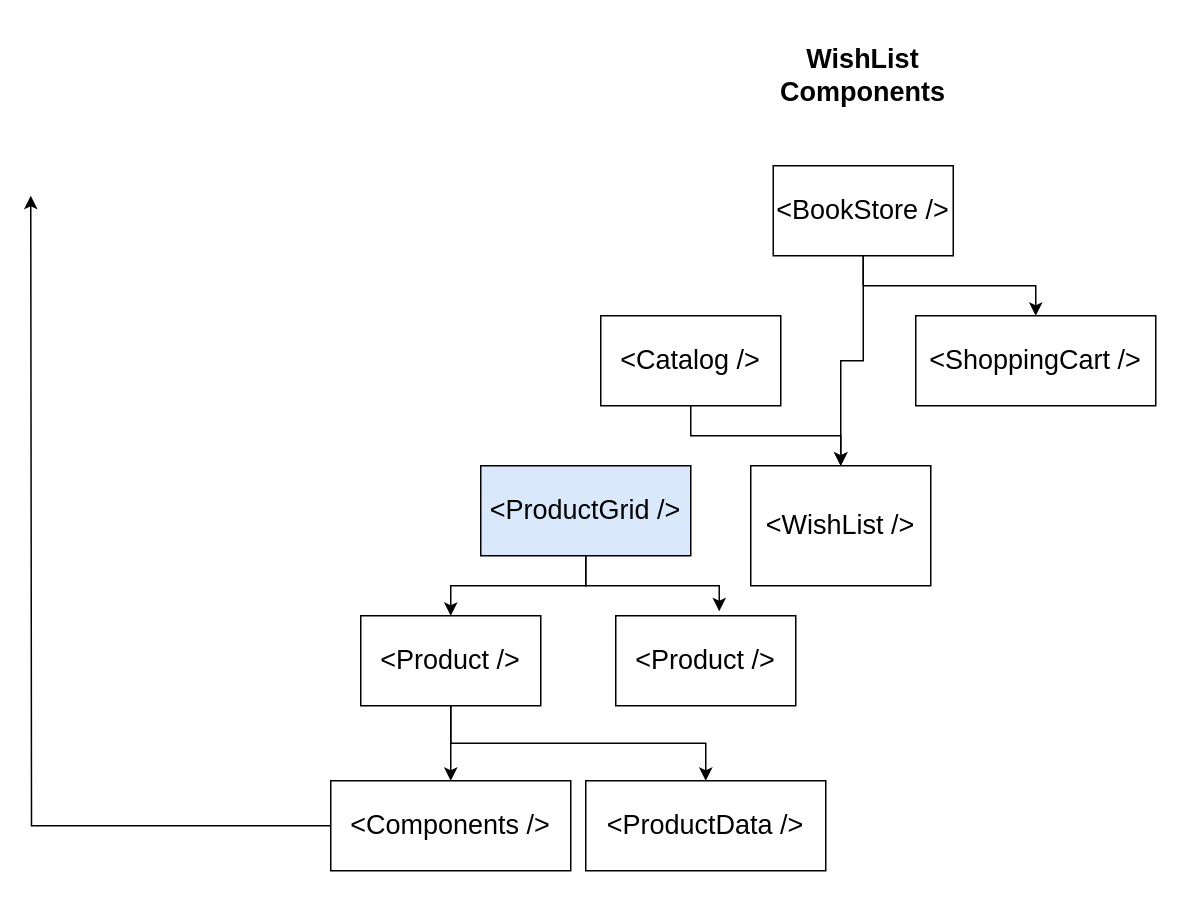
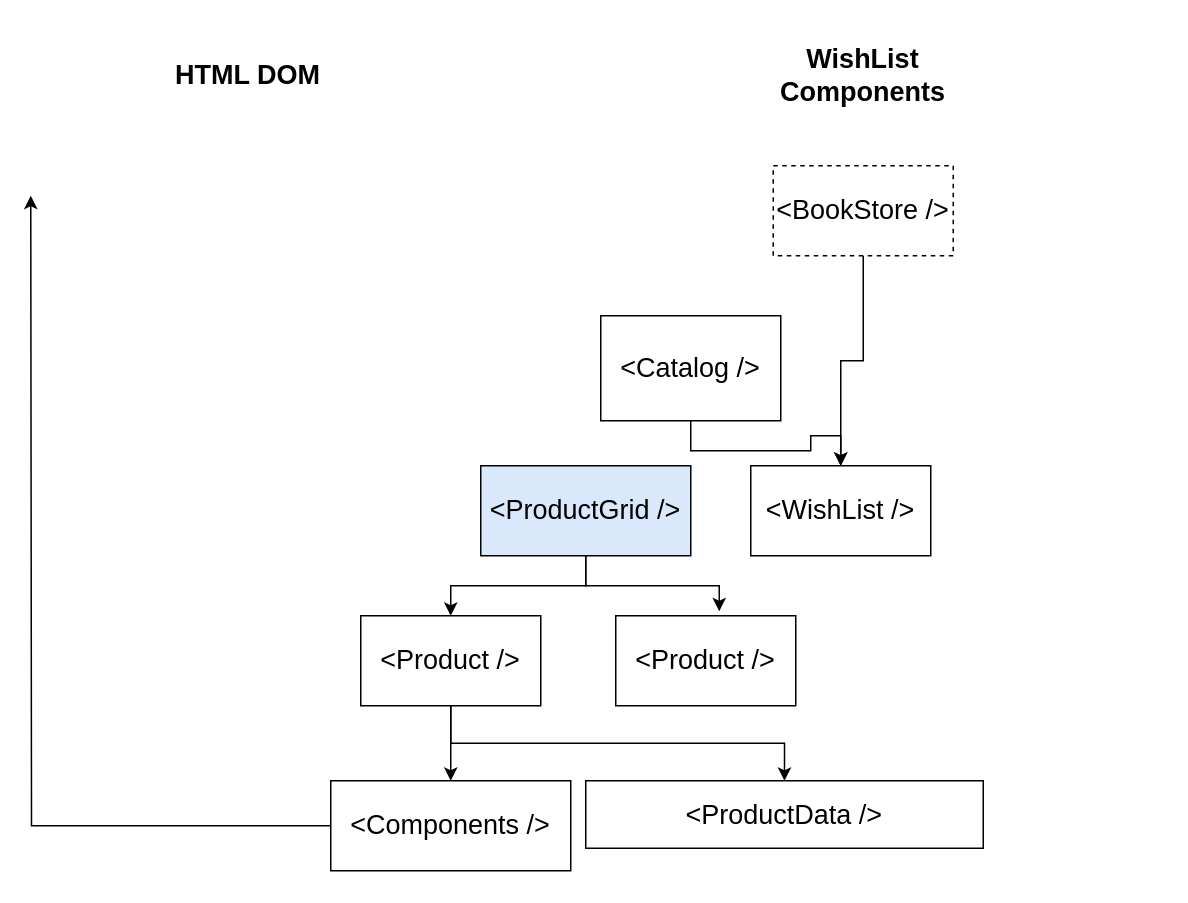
  <mxCell id="0" />
  <mxCell id="1" parent="0" />
+ <mxCell id="2" value="HTML DOM" style="text;html=1;strokeColor=none;fillColor=none;align=center;verticalAlign=middle;whiteSpace=wrap;rounded=0;fontSize=18;fontStyle=1" vertex="1" parent="1"><mxGeometry x="100" y="20" width="130" height="60" as="geometry" /></mxCell>
  <mxCell id="3" value="WishList Components" style="text;html=1;strokeColor=none;fillColor=none;align=center;verticalAlign=middle;whiteSpace=wrap;rounded=0;fontSize=18;fontStyle=1" vertex="1" parent="1"><mxGeometry x="510" y="20" width="130" height="60" as="geometry" /></mxCell>
  <mxCell id="4" style="edgeStyle=orthogonalEdgeStyle;rounded=0;orthogonalLoop=1;jettySize=auto;html=1;exitX=0.5;exitY=1;exitDx=0;exitDy=0;fontSize=18;" edge="1" parent="1" source="6" target="13"><mxGeometry relative="1" as="geometry" /></mxCell>
- <mxCell id="5" style="edgeStyle=orthogonalEdgeStyle;rounded=0;orthogonalLoop=1;jettySize=auto;html=1;exitX=0.5;exitY=1;exitDx=0;exitDy=0;fontSize=18;" edge="1" parent="1" source="6" target="9"><mxGeometry relative="1" as="geometry" /></mxCell>
- <mxCell id="6" value="&amp;lt;BookStore /&amp;gt;" style="rounded=0;whiteSpace=wrap;html=1;fontSize=18;" vertex="1" parent="1"><mxGeometry x="515" y="110" width="120" height="60" as="geometry" /></mxCell>
+ <mxCell id="6" value="&amp;lt;BookStore /&amp;gt;" style="rounded=0;whiteSpace=wrap;html=1;fontSize=18;dashed=1;" vertex="1" parent="1"><mxGeometry x="515" y="110" width="120" height="60" as="geometry" /></mxCell>
  <mxCell id="7" style="edgeStyle=orthogonalEdgeStyle;rounded=0;orthogonalLoop=1;jettySize=auto;html=1;exitX=0.5;exitY=1;exitDx=0;exitDy=0;entryX=0.5;entryY=0;entryDx=0;entryDy=0;fontSize=18;" edge="1" parent="1" source="8" target="13"><mxGeometry relative="1" as="geometry" /></mxCell>
- <mxCell id="8" value="&amp;lt;Catalog /&amp;gt;" style="rounded=0;whiteSpace=wrap;html=1;fontSize=18;" vertex="1" parent="1"><mxGeometry x="400" y="210" width="120" height="60" as="geometry" /></mxCell>
- <mxCell id="9" value="&amp;lt;ShoppingCart /&amp;gt;" style="rounded=0;whiteSpace=wrap;html=1;fontSize=18;" vertex="1" parent="1"><mxGeometry x="610" y="210" width="160" height="60" as="geometry" /></mxCell>
+ <mxCell id="8" value="&amp;lt;Catalog /&amp;gt;" style="rounded=0;whiteSpace=wrap;html=1;fontSize=18;" vertex="1" parent="1"><mxGeometry x="400" y="210" width="120" height="70" as="geometry" /></mxCell>
  <mxCell id="10" style="edgeStyle=orthogonalEdgeStyle;rounded=0;orthogonalLoop=1;jettySize=auto;html=1;exitX=0.5;exitY=1;exitDx=0;exitDy=0;entryX=0.5;entryY=0;entryDx=0;entryDy=0;fontSize=18;" edge="1" parent="1" source="12" target="16"><mxGeometry relative="1" as="geometry" /></mxCell>
  <mxCell id="11" style="edgeStyle=orthogonalEdgeStyle;rounded=0;orthogonalLoop=1;jettySize=auto;html=1;exitX=0.5;exitY=1;exitDx=0;exitDy=0;entryX=0.575;entryY=-0.05;entryDx=0;entryDy=0;entryPerimeter=0;fontSize=18;" edge="1" parent="1" source="12" target="17"><mxGeometry relative="1" as="geometry" /></mxCell>
  <mxCell id="12" value="&amp;lt;ProductGrid /&amp;gt;" style="rounded=0;whiteSpace=wrap;html=1;fontSize=18;fillColor=#dae8fc;" vertex="1" parent="1"><mxGeometry x="320" y="310" width="140" height="60" as="geometry" /></mxCell>
- <mxCell id="13" value="&amp;lt;WishList /&amp;gt;" style="rounded=0;whiteSpace=wrap;html=1;fontSize=18;" vertex="1" parent="1"><mxGeometry x="500" y="310" width="120" height="80" as="geometry" /></mxCell>
+ <mxCell id="13" value="&amp;lt;WishList /&amp;gt;" style="rounded=0;whiteSpace=wrap;html=1;fontSize=18;" vertex="1" parent="1"><mxGeometry x="500" y="310" width="120" height="60" as="geometry" /></mxCell>
  <mxCell id="14" style="edgeStyle=orthogonalEdgeStyle;rounded=0;orthogonalLoop=1;jettySize=auto;html=1;exitX=0.5;exitY=1;exitDx=0;exitDy=0;entryX=0.5;entryY=0;entryDx=0;entryDy=0;fontSize=18;" edge="1" parent="1" source="16" target="19"><mxGeometry relative="1" as="geometry" /></mxCell>
  <mxCell id="15" style="edgeStyle=orthogonalEdgeStyle;rounded=0;orthogonalLoop=1;jettySize=auto;html=1;exitX=0.5;exitY=1;exitDx=0;exitDy=0;fontSize=18;" edge="1" parent="1" source="16" target="20"><mxGeometry relative="1" as="geometry" /></mxCell>
  <mxCell id="16" value="&amp;lt;Product /&amp;gt;" style="rounded=0;whiteSpace=wrap;html=1;fontSize=18;" vertex="1" parent="1"><mxGeometry x="240" y="410" width="120" height="60" as="geometry" /></mxCell>
  <mxCell id="17" value="&amp;lt;Product /&amp;gt;" style="rounded=0;whiteSpace=wrap;html=1;fontSize=18;" vertex="1" parent="1"><mxGeometry x="410" y="410" width="120" height="60" as="geometry" /></mxCell>
  <mxCell id="18" style="edgeStyle=orthogonalEdgeStyle;rounded=0;orthogonalLoop=1;jettySize=auto;html=1;exitX=0;exitY=0.5;exitDx=0;exitDy=0;fontSize=18;" edge="1" parent="1" source="19"><mxGeometry relative="1" as="geometry"><mxPoint x="20" y="130" as="targetPoint" /></mxGeometry></mxCell>
  <mxCell id="19" value="&amp;lt;Components /&amp;gt;" style="rounded=0;whiteSpace=wrap;html=1;fontSize=18;" vertex="1" parent="1"><mxGeometry x="220" y="520" width="160" height="60" as="geometry" /></mxCell>
- <mxCell id="20" value="&amp;lt;ProductData /&amp;gt;" style="rounded=0;whiteSpace=wrap;html=1;fontSize=18;" vertex="1" parent="1"><mxGeometry x="390" y="520" width="160" height="60" as="geometry" /></mxCell>
+ <mxCell id="20" value="&amp;lt;ProductData /&amp;gt;" style="rounded=0;whiteSpace=wrap;html=1;fontSize=18;" vertex="1" parent="1"><mxGeometry x="390" y="520" width="265" height="45" as="geometry" /></mxCell>
